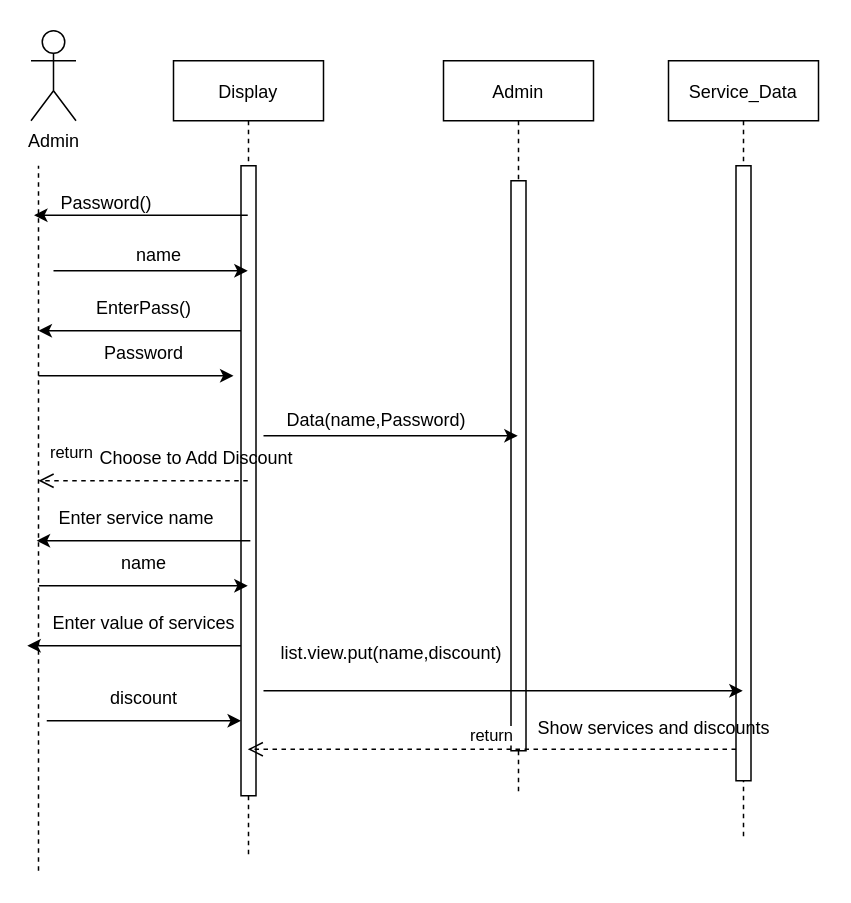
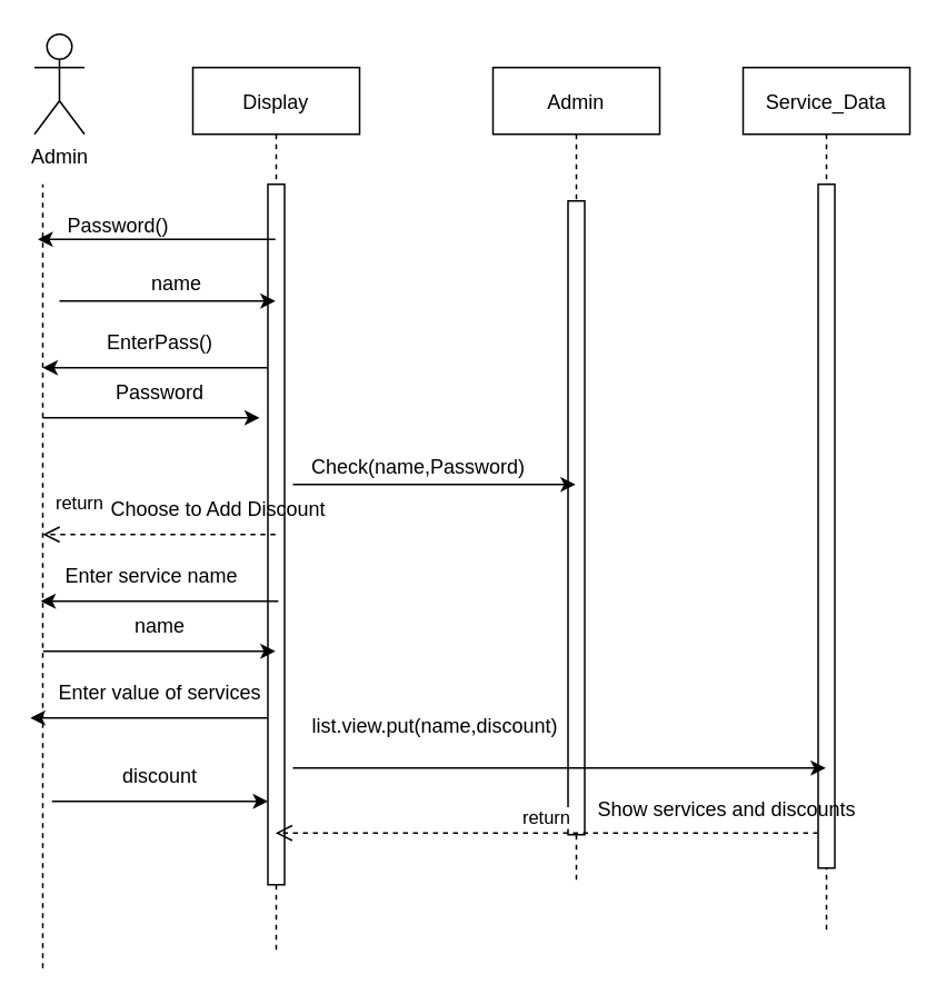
  <mxCell id="0" />
  <mxCell id="1" parent="0" />
  <mxCell id="2" value="Display" style="shape=umlLifeline;perimeter=lifelinePerimeter;container=1;collapsible=0;recursiveResize=0;rounded=0;shadow=0;strokeWidth=1;" parent="1" vertex="1"><mxGeometry x="115" y="40" width="100" height="530" as="geometry" /></mxCell>
  <mxCell id="3" value="" style="points=[];perimeter=orthogonalPerimeter;rounded=0;shadow=0;strokeWidth=1;" parent="2" vertex="1"><mxGeometry x="45" y="70" width="10" height="420" as="geometry" /></mxCell>
  <mxCell id="4" value="name" style="text;html=1;align=center;verticalAlign=middle;resizable=0;points=[];autosize=1;strokeColor=none;fillColor=none;" vertex="1" parent="2"><mxGeometry x="-35" y="115" width="50" height="30" as="geometry" /></mxCell>
  <mxCell id="5" value="" style="endArrow=classic;html=1;rounded=0;" edge="1" parent="2"><mxGeometry width="50" height="50" relative="1" as="geometry"><mxPoint x="45" y="180" as="sourcePoint" /><mxPoint x="-90" y="180" as="targetPoint" /></mxGeometry></mxCell>
  <mxCell id="6" value="" style="endArrow=classic;html=1;rounded=0;" edge="1" parent="2"><mxGeometry width="50" height="50" relative="1" as="geometry"><mxPoint x="-90" y="210" as="sourcePoint" /><mxPoint x="40" y="210" as="targetPoint" /><Array as="points"><mxPoint x="25.25" y="210" /></Array></mxGeometry></mxCell>
  <mxCell id="7" value="" style="endArrow=classic;html=1;rounded=0;" edge="1" parent="2"><mxGeometry width="50" height="50" relative="1" as="geometry"><mxPoint x="-84.5" y="440" as="sourcePoint" /><mxPoint x="45" y="440" as="targetPoint" /><Array as="points"><mxPoint x="15.5" y="440" /></Array></mxGeometry></mxCell>
  <mxCell id="8" value="Enter value of services" style="text;html=1;align=center;verticalAlign=middle;resizable=0;points=[];autosize=1;strokeColor=none;fillColor=none;" vertex="1" parent="2"><mxGeometry x="-95" y="360" width="150" height="30" as="geometry" /></mxCell>
  <mxCell id="9" value="" style="endArrow=classic;html=1;rounded=0;entryX=-0.033;entryY=0.767;entryDx=0;entryDy=0;entryPerimeter=0;" edge="1" parent="2"><mxGeometry width="50" height="50" relative="1" as="geometry"><mxPoint x="45" y="390" as="sourcePoint" /><mxPoint x="-97.47" y="390" as="targetPoint" /></mxGeometry></mxCell>
  <mxCell id="10" value="name" style="text;html=1;align=center;verticalAlign=middle;resizable=0;points=[];autosize=1;strokeColor=none;fillColor=none;" vertex="1" parent="2"><mxGeometry x="-45" y="320" width="50" height="30" as="geometry" /></mxCell>
  <mxCell id="11" value="" style="endArrow=classic;html=1;rounded=0;entryX=-0.033;entryY=0.767;entryDx=0;entryDy=0;entryPerimeter=0;" edge="1" parent="2"><mxGeometry width="50" height="50" relative="1" as="geometry"><mxPoint x="51.23" y="320" as="sourcePoint" /><mxPoint x="-91.24" y="320" as="targetPoint" /></mxGeometry></mxCell>
  <mxCell id="12" value="Admin" style="shape=umlLifeline;perimeter=lifelinePerimeter;container=1;collapsible=0;recursiveResize=0;rounded=0;shadow=0;strokeWidth=1;" parent="1" vertex="1"><mxGeometry x="295" y="40" width="100" height="490" as="geometry" /></mxCell>
  <mxCell id="13" value="" style="points=[];perimeter=orthogonalPerimeter;rounded=0;shadow=0;strokeWidth=1;" parent="12" vertex="1"><mxGeometry x="45" y="80" width="10" height="380" as="geometry" /></mxCell>
  <mxCell id="14" value="list.view.put(name,discount)" style="text;html=1;align=center;verticalAlign=middle;resizable=0;points=[];autosize=1;strokeColor=none;fillColor=none;" vertex="1" parent="12"><mxGeometry x="-120" y="380" width="170" height="30" as="geometry" /></mxCell>
  <mxCell id="15" value="Service_Data" style="shape=umlLifeline;perimeter=lifelinePerimeter;container=1;collapsible=0;recursiveResize=0;rounded=0;shadow=0;strokeWidth=1;" vertex="1" parent="1"><mxGeometry x="445" y="40" width="100" height="520" as="geometry" /></mxCell>
  <mxCell id="16" value="" style="points=[];perimeter=orthogonalPerimeter;rounded=0;shadow=0;strokeWidth=1;" vertex="1" parent="15"><mxGeometry x="45" y="70" width="10" height="410" as="geometry" /></mxCell>
  <mxCell id="17" value="return" style="html=1;verticalAlign=bottom;endArrow=open;dashed=1;endSize=8;rounded=0;" edge="1" parent="15" target="2"><mxGeometry relative="1" as="geometry"><mxPoint x="45" y="459" as="sourcePoint" /><mxPoint x="-94.5" y="459" as="targetPoint" /><Array as="points" /></mxGeometry></mxCell>
  <mxCell id="18" value="Show services and discounts" style="text;html=1;align=center;verticalAlign=middle;resizable=0;points=[];autosize=1;strokeColor=none;fillColor=none;" vertex="1" parent="15"><mxGeometry x="-100" y="430" width="180" height="30" as="geometry" /></mxCell>
  <mxCell id="19" value="Admin" style="shape=umlActor;verticalLabelPosition=bottom;verticalAlign=top;html=1;outlineConnect=0;" vertex="1" parent="1"><mxGeometry x="20" y="20" width="30" height="60" as="geometry" /></mxCell>
  <mxCell id="20" value="" style="endArrow=none;dashed=1;html=1;rounded=0;" edge="1" parent="1"><mxGeometry width="50" height="50" relative="1" as="geometry"><mxPoint x="25" y="580" as="sourcePoint" /><mxPoint x="25" y="110" as="targetPoint" /></mxGeometry></mxCell>
  <mxCell id="21" value="" style="endArrow=classic;html=1;rounded=0;entryX=-0.033;entryY=0.767;entryDx=0;entryDy=0;entryPerimeter=0;" edge="1" parent="1" source="2" target="22"><mxGeometry width="50" height="50" relative="1" as="geometry"><mxPoint x="45" y="150" as="sourcePoint" /><mxPoint x="45" y="170" as="targetPoint" /></mxGeometry></mxCell>
  <mxCell id="22" value="Password()" style="text;html=1;align=center;verticalAlign=middle;resizable=0;points=[];autosize=1;strokeColor=none;fillColor=none;" vertex="1" parent="1"><mxGeometry x="25" y="120" width="90" height="30" as="geometry" /></mxCell>
  <mxCell id="23" value="" style="endArrow=classic;html=1;rounded=0;" edge="1" parent="1" target="2"><mxGeometry width="50" height="50" relative="1" as="geometry"><mxPoint x="35" y="180" as="sourcePoint" /><mxPoint x="55" y="200" as="targetPoint" /><Array as="points"><mxPoint x="135" y="180" /></Array></mxGeometry></mxCell>
  <mxCell id="24" value="EnterPass()" style="text;html=1;align=center;verticalAlign=middle;resizable=0;points=[];autosize=1;strokeColor=none;fillColor=none;" vertex="1" parent="1"><mxGeometry x="50" y="190" width="90" height="30" as="geometry" /></mxCell>
  <mxCell id="25" value="Password" style="text;html=1;align=center;verticalAlign=middle;resizable=0;points=[];autosize=1;strokeColor=none;fillColor=none;" vertex="1" parent="1"><mxGeometry x="55" y="220" width="80" height="30" as="geometry" /></mxCell>
  <mxCell id="26" value="" style="endArrow=classic;html=1;rounded=0;" edge="1" parent="1" target="12"><mxGeometry width="50" height="50" relative="1" as="geometry"><mxPoint x="175" y="290" as="sourcePoint" /><mxPoint x="304.5" y="290" as="targetPoint" /><Array as="points"><mxPoint x="275" y="290" /></Array></mxGeometry></mxCell>
- <mxCell id="27" value="Data(name,Password)" style="text;html=1;align=center;verticalAlign=middle;resizable=0;points=[];autosize=1;strokeColor=none;fillColor=none;" vertex="1" parent="1"><mxGeometry x="175" y="265" width="150" height="30" as="geometry" /></mxCell>
+ <mxCell id="27" value="Check(name,Password)" style="text;html=1;align=center;verticalAlign=middle;resizable=0;points=[];autosize=1;strokeColor=none;fillColor=none;" vertex="1" parent="1"><mxGeometry x="175" y="265" width="150" height="30" as="geometry" /></mxCell>
  <mxCell id="28" value="return" style="html=1;verticalAlign=bottom;endArrow=open;dashed=1;endSize=8;rounded=0;" edge="1" parent="1" source="2"><mxGeometry x="0.713" y="-10" relative="1" as="geometry"><mxPoint x="125" y="330" as="sourcePoint" /><mxPoint x="25" y="320" as="targetPoint" /><Array as="points" /><mxPoint x="1" as="offset" /></mxGeometry></mxCell>
  <mxCell id="29" value="" style="endArrow=classic;html=1;rounded=0;" edge="1" parent="1" target="15"><mxGeometry width="50" height="50" relative="1" as="geometry"><mxPoint x="175" y="460" as="sourcePoint" /><mxPoint x="344.5" y="460" as="targetPoint" /><Array as="points"><mxPoint x="275" y="460" /></Array></mxGeometry></mxCell>
  <mxCell id="30" value="Enter service name" style="text;html=1;align=center;verticalAlign=middle;resizable=0;points=[];autosize=1;strokeColor=none;fillColor=none;" vertex="1" parent="1"><mxGeometry x="25" y="330" width="130" height="30" as="geometry" /></mxCell>
  <mxCell id="31" value="" style="endArrow=classic;html=1;rounded=0;" edge="1" parent="1" target="2"><mxGeometry width="50" height="50" relative="1" as="geometry"><mxPoint x="25.25" y="390" as="sourcePoint" /><mxPoint x="140" y="390" as="targetPoint" /><Array as="points"><mxPoint x="125.25" y="390" /></Array></mxGeometry></mxCell>
  <mxCell id="32" value="discount" style="text;html=1;align=center;verticalAlign=middle;resizable=0;points=[];autosize=1;strokeColor=none;fillColor=none;" vertex="1" parent="1"><mxGeometry x="60" y="450" width="70" height="30" as="geometry" /></mxCell>
  <mxCell id="33" value="Choose to Add Discount" style="text;html=1;align=center;verticalAlign=middle;resizable=0;points=[];autosize=1;strokeColor=none;fillColor=none;" vertex="1" parent="1"><mxGeometry x="55" y="290" width="150" height="30" as="geometry" /></mxCell>
